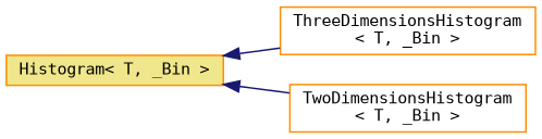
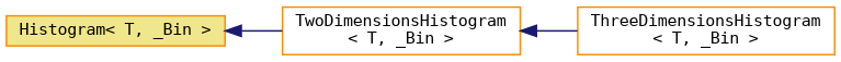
  digraph {
    fontname="DejaVu Sans Mono"
    rankdir=LR
    node [color=darkorange fillcolor=white fontname="DejaVu Sans Mono" fontsize=10 shape=record style=filled]
    edge [color=midnightblue dir=back fontname="DejaVu Sans Mono" fontsize=10 labelfontname=Helvetica labelfontsize=10 style=solid]
    n1 [fillcolor=khaki height=0.2 label="Histogram\< T, _Bin \>" width=0.4]
    n2 [height=0.2 label="ThreeDimensionsHistogram\l\< T, _Bin \>" width=0.4]
    n3 [height=0.2 label="TwoDimensionsHistogram\l\< T, _Bin \>" width=0.4]
-   n1 -> n2
+   n3 -> n2
    n1 -> n3
  }
